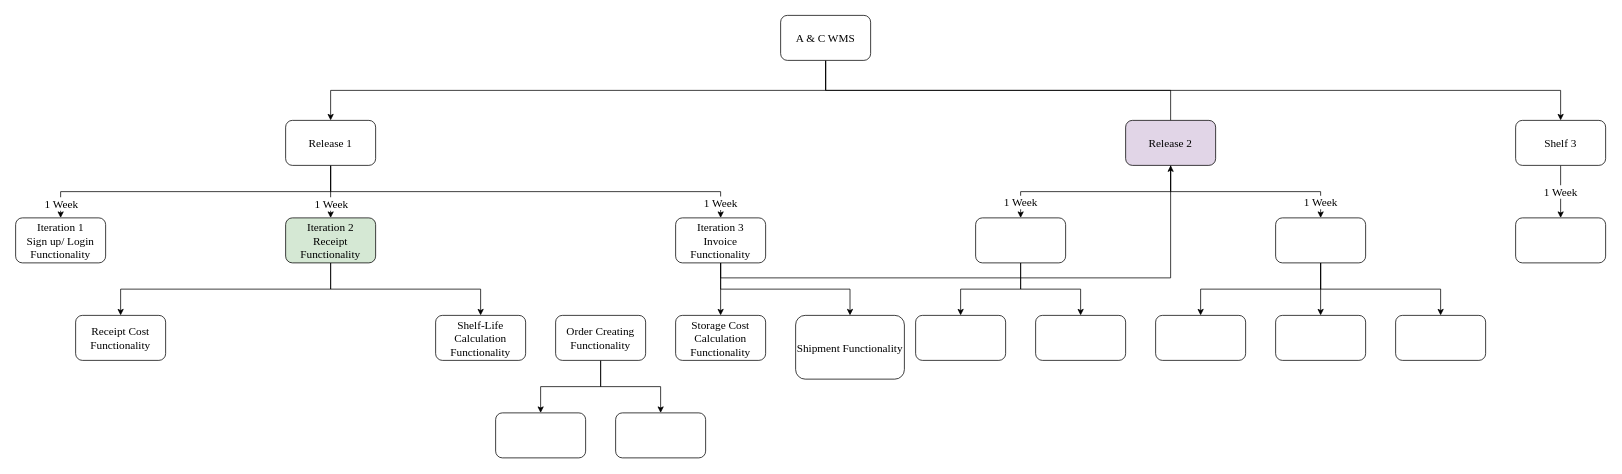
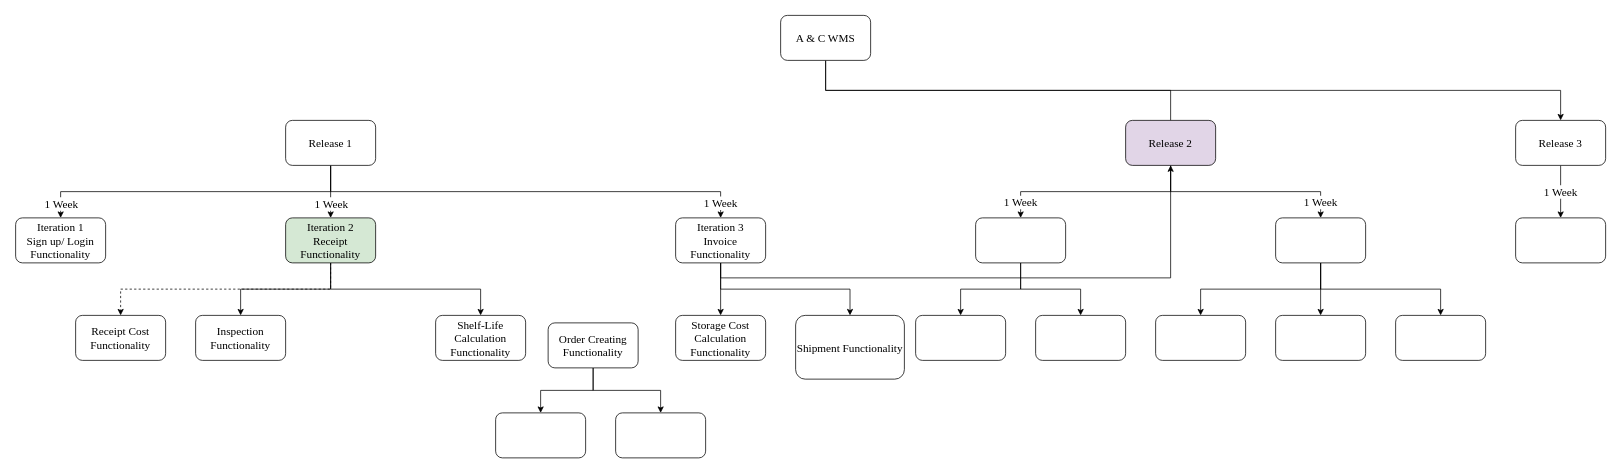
  <mxCell id="0" />
  <mxCell id="1" parent="0" />
+ <mxCell id="2" style="edgeStyle=orthogonalEdgeStyle;rounded=0;orthogonalLoop=1;jettySize=auto;html=1;exitX=0.5;exitY=1;exitDx=0;exitDy=0;entryX=0.5;entryY=0;entryDx=0;entryDy=0;fontSize=15;fontFamily=Times New Roman;" edge="1" parent="1" source="19" target="20"><mxGeometry relative="1" as="geometry" /></mxCell>
  <mxCell id="3" style="edgeStyle=orthogonalEdgeStyle;rounded=0;orthogonalLoop=1;jettySize=auto;html=1;exitX=0.5;exitY=1;exitDx=0;exitDy=0;entryX=0.5;entryY=0;entryDx=0;entryDy=0;fontSize=15;fontFamily=Times New Roman;" edge="1" parent="1" source="19" target="21"><mxGeometry relative="1" as="geometry" /></mxCell>
- <mxCell id="4" style="edgeStyle=orthogonalEdgeStyle;rounded=0;orthogonalLoop=1;jettySize=auto;html=1;exitX=0.5;exitY=1;exitDx=0;exitDy=0;entryX=0.5;entryY=0;entryDx=0;entryDy=0;fontSize=15;fontFamily=Times New Roman;" edge="1" parent="1" source="19" target="22"><mxGeometry relative="1" as="geometry" /></mxCell>
+ <mxCell id="4" style="edgeStyle=orthogonalEdgeStyle;rounded=0;orthogonalLoop=1;jettySize=auto;html=1;exitX=0.5;exitY=1;exitDx=0;exitDy=0;entryX=0.5;entryY=0;entryDx=0;entryDy=0;fontSize=15;fontFamily=Times New Roman;dashed=1;" edge="1" parent="1" source="19" target="22"><mxGeometry relative="1" as="geometry" /></mxCell>
  <mxCell id="5" style="edgeStyle=orthogonalEdgeStyle;rounded=0;orthogonalLoop=1;jettySize=auto;html=1;exitX=0.5;exitY=1;exitDx=0;exitDy=0;entryX=0.5;entryY=0;entryDx=0;entryDy=0;fontSize=15;fontFamily=Times New Roman;" edge="1" parent="1" source="8" target="33"><mxGeometry relative="1" as="geometry"><mxPoint x="1260" y="160" as="targetPoint" /></mxGeometry></mxCell>
- <mxCell id="6" style="edgeStyle=orthogonalEdgeStyle;rounded=0;orthogonalLoop=1;jettySize=auto;html=1;exitX=0.5;exitY=1;exitDx=0;exitDy=0;entryX=0.5;entryY=0;entryDx=0;entryDy=0;fontSize=15;fontFamily=Times New Roman;" edge="1" parent="1" source="8" target="14"><mxGeometry relative="1" as="geometry" /></mxCell>
  <mxCell id="7" style="edgeStyle=orthogonalEdgeStyle;rounded=0;orthogonalLoop=1;jettySize=auto;html=1;exitX=0.5;exitY=1;exitDx=0;exitDy=0;entryX=0.5;entryY=0;entryDx=0;entryDy=0;fontSize=15;fontFamily=Times New Roman;endArrow=none;" edge="1" parent="1" source="8" target="17"><mxGeometry relative="1" as="geometry" /></mxCell>
  <mxCell id="8" value="A &amp;amp; C WMS" style="rounded=1;whiteSpace=wrap;html=1;fontSize=15;fontFamily=Times New Roman;" vertex="1" parent="1"><mxGeometry x="1040" y="20" width="120" height="60" as="geometry" /></mxCell>
  <mxCell id="9" style="edgeStyle=orthogonalEdgeStyle;rounded=0;orthogonalLoop=1;jettySize=auto;html=1;exitX=0.5;exitY=1;exitDx=0;exitDy=0;entryX=0.5;entryY=0;entryDx=0;entryDy=0;fontSize=15;fontFamily=Times New Roman;" edge="1" parent="1" source="14" target="18"><mxGeometry relative="1" as="geometry" /></mxCell>
  <mxCell id="10" value="1 Week" style="edgeLabel;html=1;align=center;verticalAlign=middle;resizable=0;points=[];fontSize=15;fontFamily=Times New Roman;" vertex="1" connectable="0" parent="9"><mxGeometry x="0.877" relative="1" as="geometry"><mxPoint y="6" as="offset" /></mxGeometry></mxCell>
  <mxCell id="11" style="edgeStyle=orthogonalEdgeStyle;rounded=0;orthogonalLoop=1;jettySize=auto;html=1;exitX=0.5;exitY=1;exitDx=0;exitDy=0;entryX=0.5;entryY=0;entryDx=0;entryDy=0;fontSize=15;fontFamily=Times New Roman;" edge="1" parent="1" source="14" target="19"><mxGeometry relative="1" as="geometry" /></mxCell>
  <mxCell id="12" value="1 Week" style="edgeLabel;html=1;align=center;verticalAlign=middle;resizable=0;points=[];fontSize=15;fontFamily=Times New Roman;" vertex="1" connectable="0" parent="11"><mxGeometry x="0.708" y="2" relative="1" as="geometry"><mxPoint x="-2" y="-10" as="offset" /></mxGeometry></mxCell>
  <mxCell id="13" value="1 Week" style="edgeStyle=orthogonalEdgeStyle;rounded=0;orthogonalLoop=1;jettySize=auto;html=1;exitX=0.5;exitY=1;exitDx=0;exitDy=0;entryX=0.5;entryY=0;entryDx=0;entryDy=0;fontSize=15;fontFamily=Times New Roman;" edge="1" parent="1" source="14" target="26"><mxGeometry x="0.932" relative="1" as="geometry"><mxPoint as="offset" /></mxGeometry></mxCell>
  <mxCell id="14" value="Release 1" style="rounded=1;whiteSpace=wrap;html=1;fontSize=15;fontFamily=Times New Roman;" vertex="1" parent="1"><mxGeometry x="380" y="160" width="120" height="60" as="geometry" /></mxCell>
  <mxCell id="15" value="1 Week" style="edgeStyle=orthogonalEdgeStyle;rounded=0;orthogonalLoop=1;jettySize=auto;html=1;exitX=0.5;exitY=1;exitDx=0;exitDy=0;entryX=0.5;entryY=0;entryDx=0;entryDy=0;fontSize=15;fontFamily=Times New Roman;" edge="1" parent="1" source="17" target="38"><mxGeometry x="0.852" relative="1" as="geometry"><mxPoint y="-1" as="offset" /></mxGeometry></mxCell>
  <mxCell id="16" value="1 Week" style="edgeStyle=orthogonalEdgeStyle;rounded=0;orthogonalLoop=1;jettySize=auto;html=1;exitX=0.5;exitY=1;exitDx=0;exitDy=0;entryX=0.5;entryY=0;entryDx=0;entryDy=0;fontSize=15;fontFamily=Times New Roman;" edge="1" parent="1" source="17" target="44"><mxGeometry x="0.852" relative="1" as="geometry"><mxPoint y="-1" as="offset" /></mxGeometry></mxCell>
  <mxCell id="17" value="Release 2" style="rounded=1;whiteSpace=wrap;html=1;fontSize=15;fontFamily=Times New Roman;fillColor=#e1d5e7;" vertex="1" parent="1"><mxGeometry x="1500" y="160" width="120" height="60" as="geometry" /></mxCell>
  <mxCell id="18" value="Iteration 1&lt;br&gt;Sign up/ Login Functionality" style="rounded=1;whiteSpace=wrap;html=1;fontSize=15;fontFamily=Times New Roman;" vertex="1" parent="1"><mxGeometry x="20" y="290" width="120" height="60" as="geometry" /></mxCell>
  <mxCell id="19" value="Iteration 2&lt;br&gt;Receipt Functionality" style="rounded=1;whiteSpace=wrap;html=1;fontSize=15;fontFamily=Times New Roman;fillColor=#d5e8d4;" vertex="1" parent="1"><mxGeometry x="380" y="290" width="120" height="60" as="geometry" /></mxCell>
+ <mxCell id="20" value="Inspection Functionality" style="rounded=1;whiteSpace=wrap;html=1;fontSize=15;fontFamily=Times New Roman;" vertex="1" parent="1"><mxGeometry x="260" y="420" width="120" height="60" as="geometry" /></mxCell>
  <mxCell id="21" value="Shelf-Life Calculation Functionality" style="rounded=1;whiteSpace=wrap;html=1;fontSize=15;fontFamily=Times New Roman;" vertex="1" parent="1"><mxGeometry x="580" y="420" width="120" height="60" as="geometry" /></mxCell>
  <mxCell id="22" value="Receipt Cost Functionality" style="rounded=1;whiteSpace=wrap;html=1;fontSize=15;fontFamily=Times New Roman;" vertex="1" parent="1"><mxGeometry x="100" y="420" width="120" height="60" as="geometry" /></mxCell>
  <mxCell id="23" style="edgeStyle=orthogonalEdgeStyle;rounded=0;orthogonalLoop=1;jettySize=auto;html=1;exitX=0.5;exitY=1;exitDx=0;exitDy=0;fontSize=15;fontFamily=Times New Roman;" edge="1" parent="1" source="26" target="17"><mxGeometry relative="1" as="geometry" /></mxCell>
  <mxCell id="24" style="edgeStyle=orthogonalEdgeStyle;rounded=0;orthogonalLoop=1;jettySize=auto;html=1;exitX=0.5;exitY=1;exitDx=0;exitDy=0;entryX=0.5;entryY=0;entryDx=0;entryDy=0;fontSize=15;fontFamily=Times New Roman;" edge="1" parent="1" source="26" target="30"><mxGeometry relative="1" as="geometry" /></mxCell>
  <mxCell id="25" style="edgeStyle=orthogonalEdgeStyle;rounded=0;orthogonalLoop=1;jettySize=auto;html=1;exitX=0.5;exitY=1;exitDx=0;exitDy=0;entryX=0.5;entryY=0;entryDx=0;entryDy=0;fontSize=15;fontFamily=Times New Roman;" edge="1" parent="1" source="26" target="31"><mxGeometry relative="1" as="geometry" /></mxCell>
  <mxCell id="26" value="Iteration 3&lt;br&gt;Invoice Functionality" style="rounded=1;whiteSpace=wrap;html=1;fontSize=15;fontFamily=Times New Roman;" vertex="1" parent="1"><mxGeometry x="900" y="290" width="120" height="60" as="geometry" /></mxCell>
  <mxCell id="27" style="edgeStyle=orthogonalEdgeStyle;rounded=0;orthogonalLoop=1;jettySize=auto;html=1;exitX=0.5;exitY=1;exitDx=0;exitDy=0;entryX=0.5;entryY=0;entryDx=0;entryDy=0;fontSize=15;fontFamily=Times New Roman;" edge="1" parent="1" source="29" target="35"><mxGeometry relative="1" as="geometry" /></mxCell>
  <mxCell id="28" style="edgeStyle=orthogonalEdgeStyle;rounded=0;orthogonalLoop=1;jettySize=auto;html=1;exitX=0.5;exitY=1;exitDx=0;exitDy=0;entryX=0.5;entryY=0;entryDx=0;entryDy=0;fontSize=15;fontFamily=Times New Roman;" edge="1" parent="1" source="29" target="34"><mxGeometry relative="1" as="geometry" /></mxCell>
- <mxCell id="29" value="Order Creating Functionality" style="rounded=1;whiteSpace=wrap;html=1;fontSize=15;fontFamily=Times New Roman;" vertex="1" parent="1"><mxGeometry x="740" y="420" width="120" height="60" as="geometry" /></mxCell>
+ <mxCell id="29" value="Order Creating Functionality" style="rounded=1;whiteSpace=wrap;html=1;fontSize=15;fontFamily=Times New Roman;" vertex="1" parent="1"><mxGeometry x="730" y="430" width="120" height="60" as="geometry" /></mxCell>
  <mxCell id="30" value="Storage Cost Calculation Functionality" style="rounded=1;whiteSpace=wrap;html=1;fontSize=15;fontFamily=Times New Roman;" vertex="1" parent="1"><mxGeometry x="900" y="420" width="120" height="60" as="geometry" /></mxCell>
  <mxCell id="31" value="Shipment Functionality" style="rounded=1;whiteSpace=wrap;html=1;fontSize=15;fontFamily=Times New Roman;" vertex="1" parent="1"><mxGeometry x="1060" y="420" width="145" height="85" as="geometry" /></mxCell>
  <mxCell id="32" value="1 Week" style="edgeStyle=orthogonalEdgeStyle;rounded=0;orthogonalLoop=1;jettySize=auto;html=1;exitX=0.5;exitY=1;exitDx=0;exitDy=0;entryX=0.5;entryY=0;entryDx=0;entryDy=0;fontFamily=Times New Roman;fontSize=15;" edge="1" parent="1" source="33" target="48"><mxGeometry relative="1" as="geometry" /></mxCell>
- <mxCell id="33" value="Shelf 3" style="rounded=1;whiteSpace=wrap;html=1;fontSize=15;fontFamily=Times New Roman;" vertex="1" parent="1"><mxGeometry x="2020" y="160" width="120" height="60" as="geometry" /></mxCell>
+ <mxCell id="33" value="Release 3" style="rounded=1;whiteSpace=wrap;html=1;fontSize=15;fontFamily=Times New Roman;" vertex="1" parent="1"><mxGeometry x="2020" y="160" width="120" height="60" as="geometry" /></mxCell>
  <mxCell id="34" value="" style="rounded=1;whiteSpace=wrap;html=1;fontSize=15;fontFamily=Times New Roman;" vertex="1" parent="1"><mxGeometry x="820" y="550" width="120" height="60" as="geometry" /></mxCell>
  <mxCell id="35" value="" style="rounded=1;whiteSpace=wrap;html=1;fontSize=15;fontFamily=Times New Roman;" vertex="1" parent="1"><mxGeometry x="660" y="550" width="120" height="60" as="geometry" /></mxCell>
  <mxCell id="36" style="edgeStyle=orthogonalEdgeStyle;rounded=0;orthogonalLoop=1;jettySize=auto;html=1;exitX=0.5;exitY=1;exitDx=0;exitDy=0;entryX=0.5;entryY=0;entryDx=0;entryDy=0;fontSize=15;fontFamily=Times New Roman;" edge="1" parent="1" source="38" target="40"><mxGeometry relative="1" as="geometry" /></mxCell>
  <mxCell id="37" style="edgeStyle=orthogonalEdgeStyle;rounded=0;orthogonalLoop=1;jettySize=auto;html=1;exitX=0.5;exitY=1;exitDx=0;exitDy=0;entryX=0.5;entryY=0;entryDx=0;entryDy=0;fontSize=15;fontFamily=Times New Roman;" edge="1" parent="1" source="38" target="39"><mxGeometry relative="1" as="geometry" /></mxCell>
  <mxCell id="38" value="" style="rounded=1;whiteSpace=wrap;html=1;fontSize=15;fontFamily=Times New Roman;" vertex="1" parent="1"><mxGeometry x="1300" y="290" width="120" height="60" as="geometry" /></mxCell>
  <mxCell id="39" value="" style="rounded=1;whiteSpace=wrap;html=1;fontSize=15;fontFamily=Times New Roman;" vertex="1" parent="1"><mxGeometry x="1380" y="420" width="120" height="60" as="geometry" /></mxCell>
  <mxCell id="40" value="" style="rounded=1;whiteSpace=wrap;html=1;fontSize=15;fontFamily=Times New Roman;" vertex="1" parent="1"><mxGeometry x="1220" y="420" width="120" height="60" as="geometry" /></mxCell>
  <mxCell id="41" style="edgeStyle=orthogonalEdgeStyle;rounded=0;orthogonalLoop=1;jettySize=auto;html=1;exitX=0.5;exitY=1;exitDx=0;exitDy=0;entryX=0.5;entryY=0;entryDx=0;entryDy=0;fontSize=15;fontFamily=Times New Roman;" edge="1" parent="1" source="44" target="45"><mxGeometry relative="1" as="geometry" /></mxCell>
  <mxCell id="42" style="edgeStyle=orthogonalEdgeStyle;rounded=0;orthogonalLoop=1;jettySize=auto;html=1;exitX=0.5;exitY=1;exitDx=0;exitDy=0;entryX=0.5;entryY=0;entryDx=0;entryDy=0;fontSize=15;fontFamily=Times New Roman;" edge="1" parent="1" source="44" target="46"><mxGeometry relative="1" as="geometry" /></mxCell>
  <mxCell id="43" style="edgeStyle=orthogonalEdgeStyle;rounded=0;orthogonalLoop=1;jettySize=auto;html=1;exitX=0.5;exitY=1;exitDx=0;exitDy=0;entryX=0.5;entryY=0;entryDx=0;entryDy=0;fontSize=15;fontFamily=Times New Roman;" edge="1" parent="1" source="44" target="47"><mxGeometry relative="1" as="geometry" /></mxCell>
  <mxCell id="44" value="" style="rounded=1;whiteSpace=wrap;html=1;fontSize=15;fontFamily=Times New Roman;" vertex="1" parent="1"><mxGeometry x="1700" y="290" width="120" height="60" as="geometry" /></mxCell>
  <mxCell id="45" value="" style="rounded=1;whiteSpace=wrap;html=1;fontSize=15;fontFamily=Times New Roman;" vertex="1" parent="1"><mxGeometry x="1540" y="420" width="120" height="60" as="geometry" /></mxCell>
  <mxCell id="46" value="" style="rounded=1;whiteSpace=wrap;html=1;fontSize=15;fontFamily=Times New Roman;" vertex="1" parent="1"><mxGeometry x="1700" y="420" width="120" height="60" as="geometry" /></mxCell>
  <mxCell id="47" value="" style="rounded=1;whiteSpace=wrap;html=1;fontSize=15;fontFamily=Times New Roman;" vertex="1" parent="1"><mxGeometry x="1860" y="420" width="120" height="60" as="geometry" /></mxCell>
  <mxCell id="48" value="" style="rounded=1;whiteSpace=wrap;html=1;fontSize=15;fontFamily=Times New Roman;" vertex="1" parent="1"><mxGeometry x="2020" y="290" width="120" height="60" as="geometry" /></mxCell>
